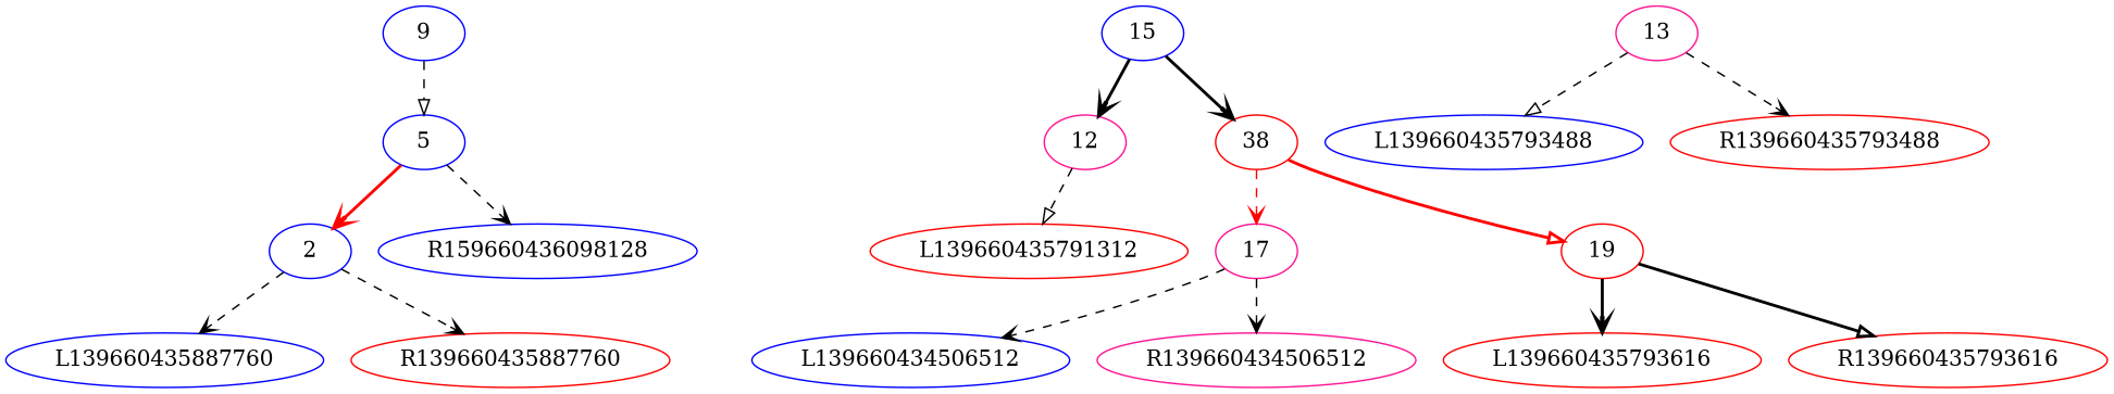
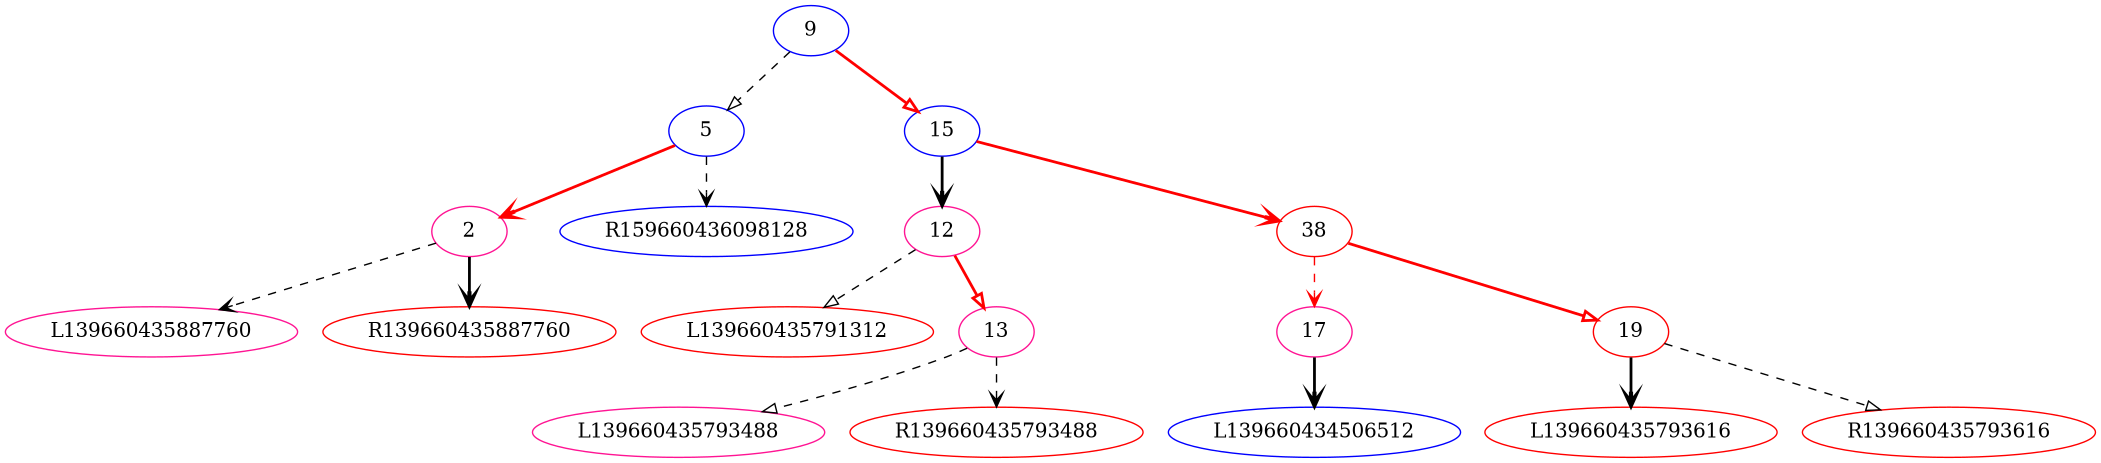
  digraph {
    node [color=deeppink]
    edge [arrowhead=vee style=dashed]
    n1 [color=blue label=9]
    n2 [color=blue label=5]
    n3 [color=blue label=15]
-   n4 [color=blue label=2]
+   n4 [label=2]
    n5 [color=blue label=R159660436098128]
    n6 [label=12]
    n7 [color=red label=38]
-   L139660435887760 [color=blue]
+   L139660435887760
    R139660435887760 [color=red]
    L139660435791312 [color=red]
    n11 [label=13]
    n12 [label=17]
    n13 [color=red label=19]
-   L139660435793488 [color=blue]
+   L139660435793488
    R139660435793488 [color=red]
    L139660434506512 [color=blue]
-   R139660434506512
    L139660435793616 [color=red]
    R139660435793616 [color=red]
    n1 -> n2 [arrowhead=onormal]
+   n1 -> n3 [arrowhead=onormal color=red style=bold]
    n2 -> n4 [color=red style=bold]
    n2 -> n5
    n3 -> n6 [style=bold]
-   n3 -> n7 [style=bold]
+   n3 -> n7 [style=bold color=red]
    n4 -> L139660435887760
-   n4 -> R139660435887760
+   n4 -> R139660435887760 [style=bold]
    n6 -> L139660435791312 [arrowhead=onormal]
+   n6 -> n11 [arrowhead=onormal color=red style=bold]
    n7 -> n12 [color=red]
    n7 -> n13 [arrowhead=onormal color=red style=bold]
    n11 -> L139660435793488 [arrowhead=onormal]
    n11 -> R139660435793488
-   n12 -> L139660434506512
-   n12 -> R139660434506512
+   n12 -> L139660434506512 [style=bold]
    n13 -> L139660435793616 [style=bold]
-   n13 -> R139660435793616 [arrowhead=onormal style=bold]
+   n13 -> R139660435793616 [arrowhead=onormal]
  }
